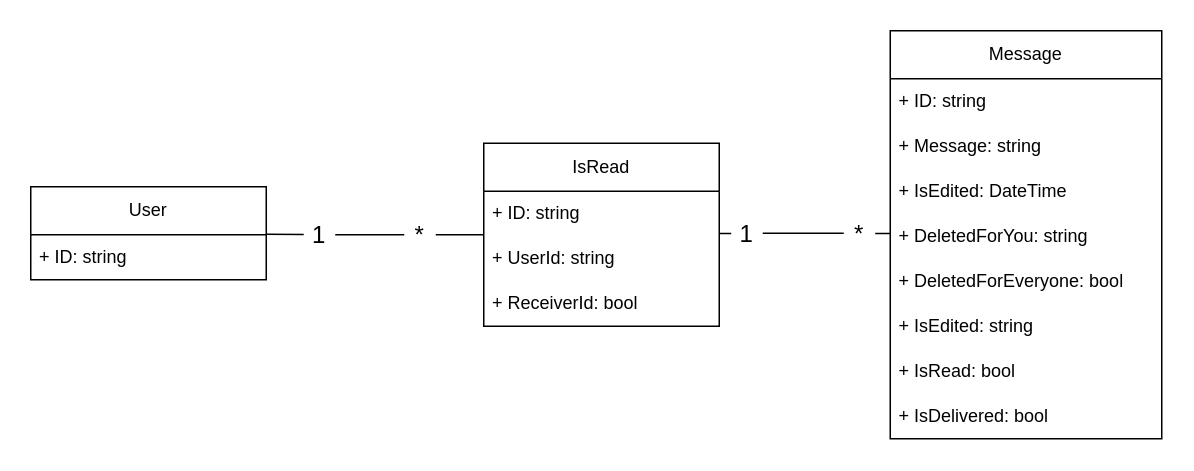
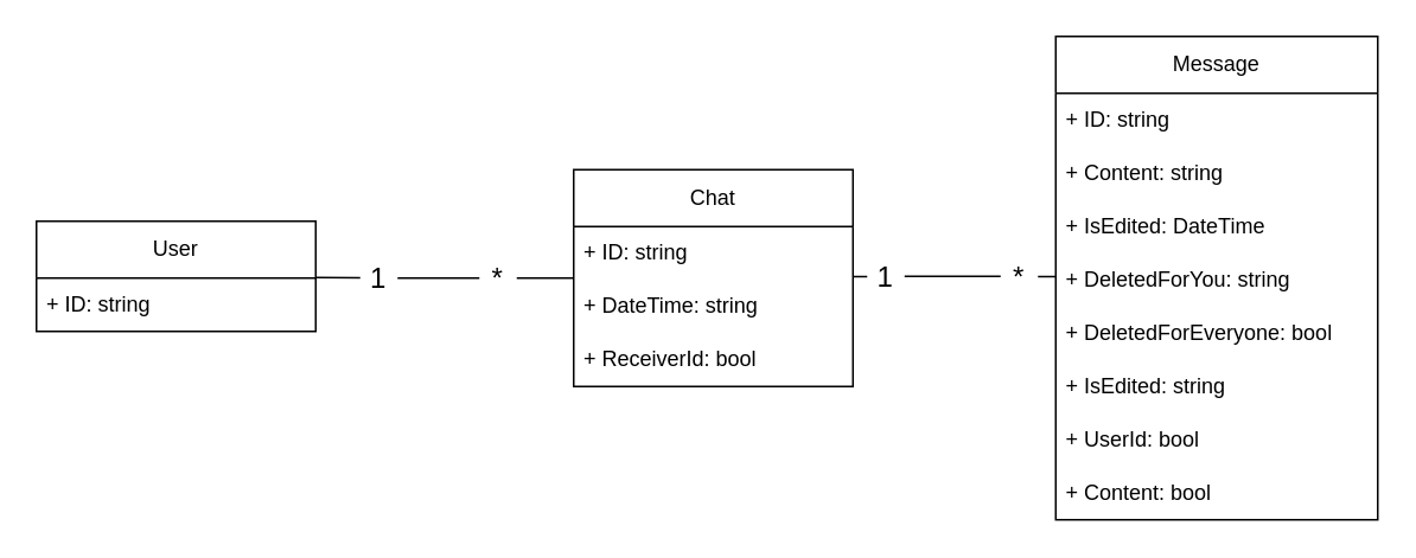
  <mxCell id="0" />
  <mxCell id="1" parent="0" />
  <mxCell id="2" value="User" style="swimlane;fontStyle=0;childLayout=stackLayout;horizontal=1;startSize=32;horizontalStack=0;resizeParent=1;resizeParentMax=0;resizeLast=0;collapsible=1;marginBottom=0;whiteSpace=wrap;html=1;" parent="1" vertex="1"><mxGeometry x="20" y="124" width="157" height="62" as="geometry" /></mxCell>
  <mxCell id="3" value="+ ID: string" style="text;strokeColor=none;fillColor=none;align=left;verticalAlign=middle;spacingLeft=4;spacingRight=4;overflow=hidden;points=[[0,0.5],[1,0.5]];portConstraint=eastwest;rotatable=0;whiteSpace=wrap;html=1;" parent="2" vertex="1"><mxGeometry y="32" width="157" height="30" as="geometry" /></mxCell>
  <mxCell id="4" value="Message" style="swimlane;fontStyle=0;childLayout=stackLayout;horizontal=1;startSize=32;horizontalStack=0;resizeParent=1;resizeParentMax=0;resizeLast=0;collapsible=1;marginBottom=0;whiteSpace=wrap;html=1;" parent="1" vertex="1"><mxGeometry x="593" y="20" width="181" height="272" as="geometry" /></mxCell>
  <mxCell id="5" value="+ ID: string" style="text;strokeColor=none;fillColor=none;align=left;verticalAlign=middle;spacingLeft=4;spacingRight=4;overflow=hidden;points=[[0,0.5],[1,0.5]];portConstraint=eastwest;rotatable=0;whiteSpace=wrap;html=1;" parent="4" vertex="1"><mxGeometry y="32" width="181" height="30" as="geometry" /></mxCell>
- <mxCell id="6" value="+ Message: string" style="text;strokeColor=none;fillColor=none;align=left;verticalAlign=middle;spacingLeft=4;spacingRight=4;overflow=hidden;points=[[0,0.5],[1,0.5]];portConstraint=eastwest;rotatable=0;whiteSpace=wrap;html=1;" parent="4" vertex="1"><mxGeometry y="62" width="181" height="30" as="geometry" /></mxCell>
+ <mxCell id="6" value="+ Content: string" style="text;strokeColor=none;fillColor=none;align=left;verticalAlign=middle;spacingLeft=4;spacingRight=4;overflow=hidden;points=[[0,0.5],[1,0.5]];portConstraint=eastwest;rotatable=0;whiteSpace=wrap;html=1;" parent="4" vertex="1"><mxGeometry y="62" width="181" height="30" as="geometry" /></mxCell>
  <mxCell id="7" value="+ IsEdited: DateTime" style="text;strokeColor=none;fillColor=none;align=left;verticalAlign=middle;spacingLeft=4;spacingRight=4;overflow=hidden;points=[[0,0.5],[1,0.5]];portConstraint=eastwest;rotatable=0;whiteSpace=wrap;html=1;" parent="4" vertex="1"><mxGeometry y="92" width="181" height="30" as="geometry" /></mxCell>
  <mxCell id="8" value="+ DeletedForYou: string" style="text;strokeColor=none;fillColor=none;align=left;verticalAlign=middle;spacingLeft=4;spacingRight=4;overflow=hidden;points=[[0,0.5],[1,0.5]];portConstraint=eastwest;rotatable=0;whiteSpace=wrap;html=1;" parent="4" vertex="1"><mxGeometry y="122" width="181" height="30" as="geometry" /></mxCell>
  <mxCell id="9" value="+ DeletedForEveryone: bool" style="text;strokeColor=none;fillColor=none;align=left;verticalAlign=middle;spacingLeft=4;spacingRight=4;overflow=hidden;points=[[0,0.5],[1,0.5]];portConstraint=eastwest;rotatable=0;whiteSpace=wrap;html=1;" parent="4" vertex="1"><mxGeometry y="152" width="181" height="30" as="geometry" /></mxCell>
  <mxCell id="10" value="+ IsEdited: string" style="text;strokeColor=none;fillColor=none;align=left;verticalAlign=middle;spacingLeft=4;spacingRight=4;overflow=hidden;points=[[0,0.5],[1,0.5]];portConstraint=eastwest;rotatable=0;whiteSpace=wrap;html=1;" parent="4" vertex="1"><mxGeometry y="182" width="181" height="30" as="geometry" /></mxCell>
- <mxCell id="11" value="+ IsRead: bool" style="text;strokeColor=none;fillColor=none;align=left;verticalAlign=middle;spacingLeft=4;spacingRight=4;overflow=hidden;points=[[0,0.5],[1,0.5]];portConstraint=eastwest;rotatable=0;whiteSpace=wrap;html=1;" parent="4" vertex="1"><mxGeometry y="212" width="181" height="30" as="geometry" /></mxCell>
- <mxCell id="12" value="+ IsDelivered: bool" style="text;strokeColor=none;fillColor=none;align=left;verticalAlign=middle;spacingLeft=4;spacingRight=4;overflow=hidden;points=[[0,0.5],[1,0.5]];portConstraint=eastwest;rotatable=0;whiteSpace=wrap;html=1;" parent="4" vertex="1"><mxGeometry y="242" width="181" height="30" as="geometry" /></mxCell>
+ <mxCell id="11" value="+ UserId: bool" style="text;strokeColor=none;fillColor=none;align=left;verticalAlign=middle;spacingLeft=4;spacingRight=4;overflow=hidden;points=[[0,0.5],[1,0.5]];portConstraint=eastwest;rotatable=0;whiteSpace=wrap;html=1;" parent="4" vertex="1"><mxGeometry y="212" width="181" height="30" as="geometry" /></mxCell>
+ <mxCell id="12" value="+ Content: bool" style="text;strokeColor=none;fillColor=none;align=left;verticalAlign=middle;spacingLeft=4;spacingRight=4;overflow=hidden;points=[[0,0.5],[1,0.5]];portConstraint=eastwest;rotatable=0;whiteSpace=wrap;html=1;" parent="4" vertex="1"><mxGeometry y="242" width="181" height="30" as="geometry" /></mxCell>
  <mxCell id="13" value="" style="endArrow=none;html=1;rounded=0;" edge="1" parent="1" source="20" target="2"><mxGeometry width="50" height="50" relative="1" as="geometry"><mxPoint x="496" y="414" as="sourcePoint" /><mxPoint x="546" y="364" as="targetPoint" /></mxGeometry></mxCell>
- <mxCell id="14" value="IsRead" style="swimlane;fontStyle=0;childLayout=stackLayout;horizontal=1;startSize=32;horizontalStack=0;resizeParent=1;resizeParentMax=0;resizeLast=0;collapsible=1;marginBottom=0;whiteSpace=wrap;html=1;" vertex="1" parent="1"><mxGeometry x="322" y="95" width="157" height="122" as="geometry" /></mxCell>
+ <mxCell id="14" value="Chat" style="swimlane;fontStyle=0;childLayout=stackLayout;horizontal=1;startSize=32;horizontalStack=0;resizeParent=1;resizeParentMax=0;resizeLast=0;collapsible=1;marginBottom=0;whiteSpace=wrap;html=1;" vertex="1" parent="1"><mxGeometry x="322" y="95" width="157" height="122" as="geometry" /></mxCell>
  <mxCell id="15" value="+ ID: string" style="text;strokeColor=none;fillColor=none;align=left;verticalAlign=middle;spacingLeft=4;spacingRight=4;overflow=hidden;points=[[0,0.5],[1,0.5]];portConstraint=eastwest;rotatable=0;whiteSpace=wrap;html=1;" vertex="1" parent="14"><mxGeometry y="32" width="157" height="30" as="geometry" /></mxCell>
- <mxCell id="16" value="+ UserId: string" style="text;strokeColor=none;fillColor=none;align=left;verticalAlign=middle;spacingLeft=4;spacingRight=4;overflow=hidden;points=[[0,0.5],[1,0.5]];portConstraint=eastwest;rotatable=0;whiteSpace=wrap;html=1;" vertex="1" parent="14"><mxGeometry y="62" width="157" height="30" as="geometry" /></mxCell>
+ <mxCell id="16" value="+ DateTime: string" style="text;strokeColor=none;fillColor=none;align=left;verticalAlign=middle;spacingLeft=4;spacingRight=4;overflow=hidden;points=[[0,0.5],[1,0.5]];portConstraint=eastwest;rotatable=0;whiteSpace=wrap;html=1;" vertex="1" parent="14"><mxGeometry y="62" width="157" height="30" as="geometry" /></mxCell>
  <mxCell id="17" value="+ ReceiverId: bool" style="text;strokeColor=none;fillColor=none;align=left;verticalAlign=middle;spacingLeft=4;spacingRight=4;overflow=hidden;points=[[0,0.5],[1,0.5]];portConstraint=eastwest;rotatable=0;whiteSpace=wrap;html=1;" vertex="1" parent="14"><mxGeometry y="92" width="157" height="30" as="geometry" /></mxCell>
  <mxCell id="18" value="" style="endArrow=none;html=1;rounded=0;" edge="1" parent="1" source="24" target="14"><mxGeometry width="50" height="50" relative="1" as="geometry"><mxPoint x="396.949" y="235" as="sourcePoint" /><mxPoint x="257" y="296" as="targetPoint" /></mxGeometry></mxCell>
  <mxCell id="19" value="" style="endArrow=none;html=1;rounded=0;" edge="1" parent="1" source="22" target="20"><mxGeometry width="50" height="50" relative="1" as="geometry"><mxPoint x="318" y="156" as="sourcePoint" /><mxPoint x="202" y="156" as="targetPoint" /></mxGeometry></mxCell>
  <mxCell id="20" value="1" style="text;html=1;align=center;verticalAlign=middle;whiteSpace=wrap;rounded=0;fontSize=16;" parent="1" vertex="1"><mxGeometry x="202" y="146" width="21" height="20" as="geometry" /></mxCell>
  <mxCell id="21" value="" style="endArrow=none;html=1;rounded=0;" edge="1" parent="1" source="14" target="22"><mxGeometry width="50" height="50" relative="1" as="geometry"><mxPoint x="318" y="156" as="sourcePoint" /><mxPoint x="223" y="156" as="targetPoint" /></mxGeometry></mxCell>
  <mxCell id="22" value="*" style="text;html=1;align=center;verticalAlign=middle;whiteSpace=wrap;rounded=0;fontSize=16;" parent="1" vertex="1"><mxGeometry x="269" y="146" width="21" height="20" as="geometry" /></mxCell>
  <mxCell id="23" value="" style="endArrow=none;html=1;rounded=0;" edge="1" parent="1" source="26" target="24"><mxGeometry width="50" height="50" relative="1" as="geometry"><mxPoint x="593" y="156" as="sourcePoint" /><mxPoint x="479" y="156" as="targetPoint" /></mxGeometry></mxCell>
  <mxCell id="24" value="1" style="text;html=1;align=center;verticalAlign=middle;whiteSpace=wrap;rounded=0;fontSize=16;" vertex="1" parent="1"><mxGeometry x="487" y="145" width="21" height="20" as="geometry" /></mxCell>
  <mxCell id="25" value="" style="endArrow=none;html=1;rounded=0;" edge="1" parent="1" source="4" target="26"><mxGeometry width="50" height="50" relative="1" as="geometry"><mxPoint x="593" y="156" as="sourcePoint" /><mxPoint x="508" y="155" as="targetPoint" /></mxGeometry></mxCell>
  <mxCell id="26" value="*" style="text;html=1;align=center;verticalAlign=middle;whiteSpace=wrap;rounded=0;fontSize=16;" vertex="1" parent="1"><mxGeometry x="562" y="145" width="21" height="20" as="geometry" /></mxCell>
